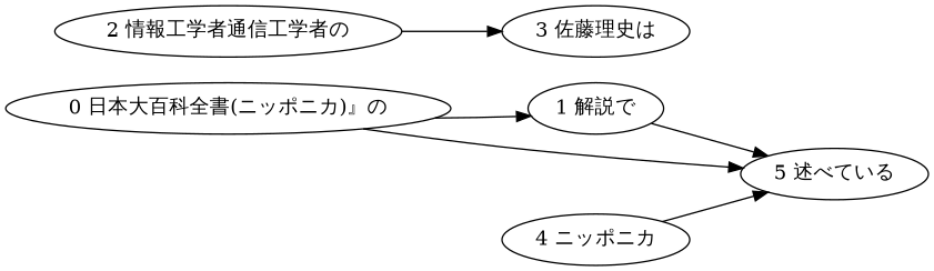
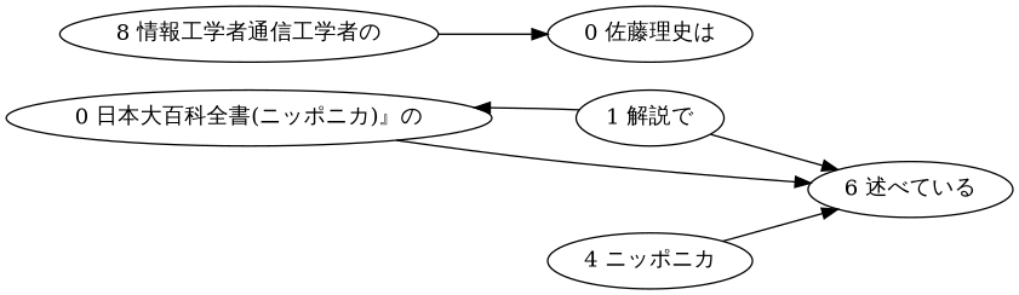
  digraph {
    rankdir=LR
    "0 日本大百科全書(ニッポニカ)』の"
    "1 解説で"
-   "5 述べている"
-   "2 情報工学者通信工学者の"
-   "3 佐藤理史は"
+   "5 述べている" [label="6 述べている"]
+   "2 情報工学者通信工学者の" [label="8 情報工学者通信工学者の"]
+   "3 佐藤理史は" [label="0 佐藤理史は"]
    n6 [label="4 ニッポニカ"]
-   "0 日本大百科全書(ニッポニカ)』の" -> "1 解説で"
+   "1 解説で" -> "0 日本大百科全書(ニッポニカ)』の"
    "0 日本大百科全書(ニッポニカ)』の" -> "5 述べている"
    "1 解説で" -> "5 述べている"
    "2 情報工学者通信工学者の" -> "3 佐藤理史は"
    n6 -> "5 述べている"
  }
